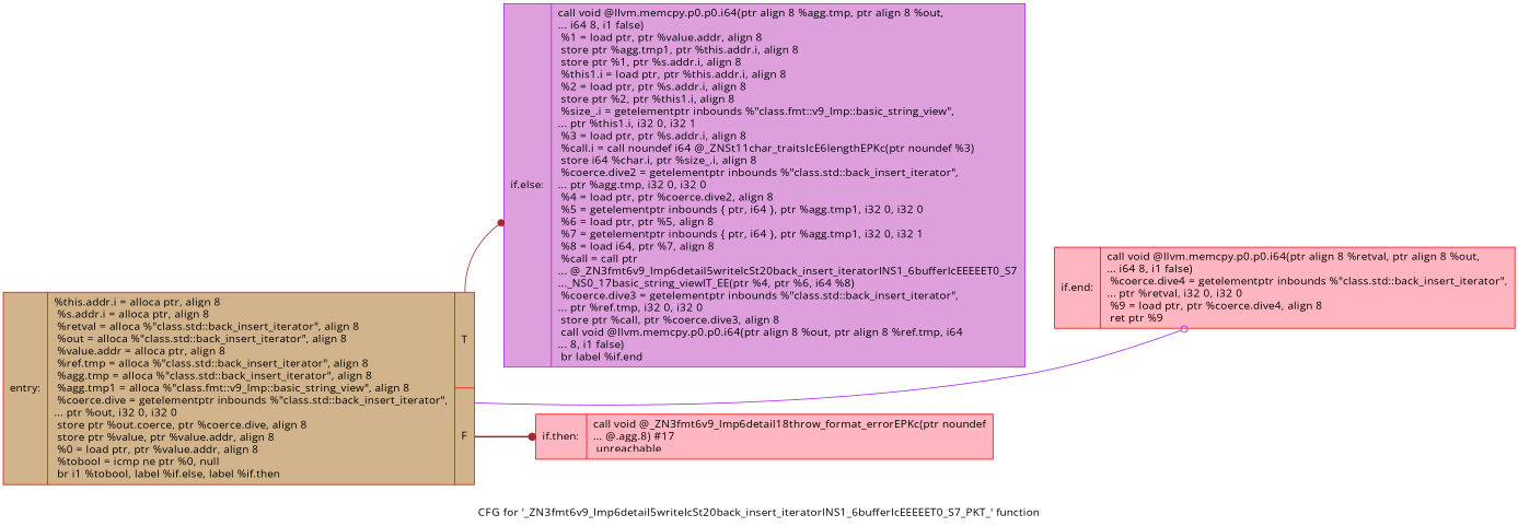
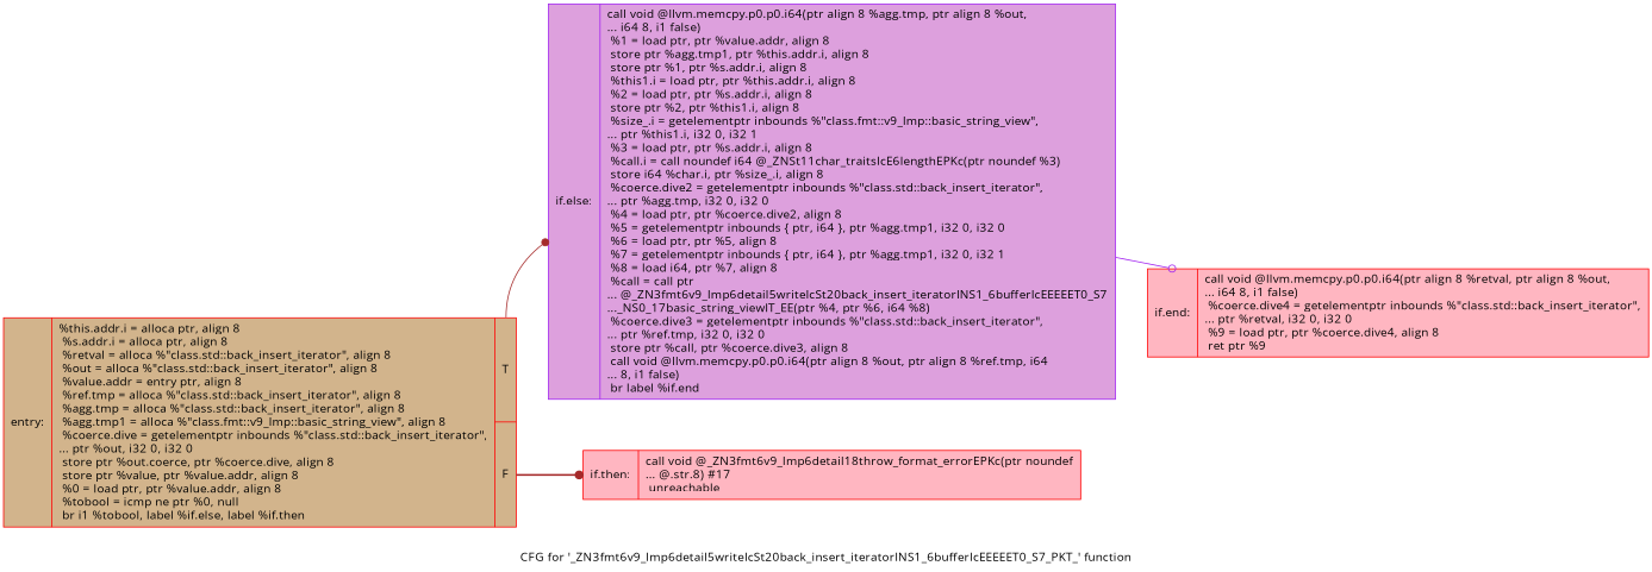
  digraph {
    fontname="Open Sans"
    label="CFG for '_ZN3fmt6v9_lmp6detail5writeIcSt20back_insert_iteratorINS1_6bufferIcEEEEET0_S7_PKT_' function"
    rankdir=LR
    node [color=red fillcolor=lightpink fontname="Open Sans" shape=record style=filled]
    edge [arrowhead=dot color=brown fontname="Open Sans" style=solid]
-   n1 [fillcolor=tan label="{entry:\l|  %this.addr.i = alloca ptr, align 8\l  %s.addr.i = alloca ptr, align 8\l  %retval = alloca %\"class.std::back_insert_iterator\", align 8\l  %out = alloca %\"class.std::back_insert_iterator\", align 8\l  %value.addr = alloca ptr, align 8\l  %ref.tmp = alloca %\"class.std::back_insert_iterator\", align 8\l  %agg.tmp = alloca %\"class.std::back_insert_iterator\", align 8\l  %agg.tmp1 = alloca %\"class.fmt::v9_lmp::basic_string_view\", align 8\l  %coerce.dive = getelementptr inbounds %\"class.std::back_insert_iterator\",\l... ptr %out, i32 0, i32 0\l  store ptr %out.coerce, ptr %coerce.dive, align 8\l  store ptr %value, ptr %value.addr, align 8\l  %0 = load ptr, ptr %value.addr, align 8\l  %tobool = icmp ne ptr %0, null\l  br i1 %tobool, label %if.else, label %if.then\l|{<s0>T|<s1>F}}"]
+   n1 [fillcolor=tan label="{entry:\l|  %this.addr.i = alloca ptr, align 8\l  %s.addr.i = alloca ptr, align 8\l  %retval = alloca %\"class.std::back_insert_iterator\", align 8\l  %out = alloca %\"class.std::back_insert_iterator\", align 8\l  %value.addr = entry ptr, align 8\l  %ref.tmp = alloca %\"class.std::back_insert_iterator\", align 8\l  %agg.tmp = alloca %\"class.std::back_insert_iterator\", align 8\l  %agg.tmp1 = alloca %\"class.fmt::v9_lmp::basic_string_view\", align 8\l  %coerce.dive = getelementptr inbounds %\"class.std::back_insert_iterator\",\l... ptr %out, i32 0, i32 0\l  store ptr %out.coerce, ptr %coerce.dive, align 8\l  store ptr %value, ptr %value.addr, align 8\l  %0 = load ptr, ptr %value.addr, align 8\l  %tobool = icmp ne ptr %0, null\l  br i1 %tobool, label %if.else, label %if.then\l|{<s0>T|<s1>F}}"]
    n2 [color=purple fillcolor=plum label="{if.else:\l|  call void @llvm.memcpy.p0.p0.i64(ptr align 8 %agg.tmp, ptr align 8 %out,\l... i64 8, i1 false)\l  %1 = load ptr, ptr %value.addr, align 8\l  store ptr %agg.tmp1, ptr %this.addr.i, align 8\l  store ptr %1, ptr %s.addr.i, align 8\l  %this1.i = load ptr, ptr %this.addr.i, align 8\l  %2 = load ptr, ptr %s.addr.i, align 8\l  store ptr %2, ptr %this1.i, align 8\l  %size_.i = getelementptr inbounds %\"class.fmt::v9_lmp::basic_string_view\",\l... ptr %this1.i, i32 0, i32 1\l  %3 = load ptr, ptr %s.addr.i, align 8\l  %call.i = call noundef i64 @_ZNSt11char_traitsIcE6lengthEPKc(ptr noundef %3)\l  store i64 %char.i, ptr %size_.i, align 8\l  %coerce.dive2 = getelementptr inbounds %\"class.std::back_insert_iterator\",\l... ptr %agg.tmp, i32 0, i32 0\l  %4 = load ptr, ptr %coerce.dive2, align 8\l  %5 = getelementptr inbounds \{ ptr, i64 \}, ptr %agg.tmp1, i32 0, i32 0\l  %6 = load ptr, ptr %5, align 8\l  %7 = getelementptr inbounds \{ ptr, i64 \}, ptr %agg.tmp1, i32 0, i32 1\l  %8 = load i64, ptr %7, align 8\l  %call = call ptr\l... @_ZN3fmt6v9_lmp6detail5writeIcSt20back_insert_iteratorINS1_6bufferIcEEEEET0_S7\l..._NS0_17basic_string_viewIT_EE(ptr %4, ptr %6, i64 %8)\l  %coerce.dive3 = getelementptr inbounds %\"class.std::back_insert_iterator\",\l... ptr %ref.tmp, i32 0, i32 0\l  store ptr %call, ptr %coerce.dive3, align 8\l  call void @llvm.memcpy.p0.p0.i64(ptr align 8 %out, ptr align 8 %ref.tmp, i64\l... 8, i1 false)\l  br label %if.end\l}"]
-   n3 [label="{if.then:\l|  call void @_ZN3fmt6v9_lmp6detail18throw_format_errorEPKc(ptr noundef\l... @.agg.8) #17\l  unreachable\l}"]
+   n3 [label="{if.then:\l|  call void @_ZN3fmt6v9_lmp6detail18throw_format_errorEPKc(ptr noundef\l... @.str.8) #17\l  unreachable\l}"]
    n4 [label="{if.end:\l|  call void @llvm.memcpy.p0.p0.i64(ptr align 8 %retval, ptr align 8 %out,\l... i64 8, i1 false)\l  %coerce.dive4 = getelementptr inbounds %\"class.std::back_insert_iterator\",\l... ptr %retval, i32 0, i32 0\l  %9 = load ptr, ptr %coerce.dive4, align 8\l  ret ptr %9\l}"]
    n1 -> n2 [tailport=s0]
    n1 -> n3 [style=bold tailport=s1]
-   n1 -> n4 [arrowhead=odot color=purple]
+   n2 -> n4 [arrowhead=odot color=purple]
  }
